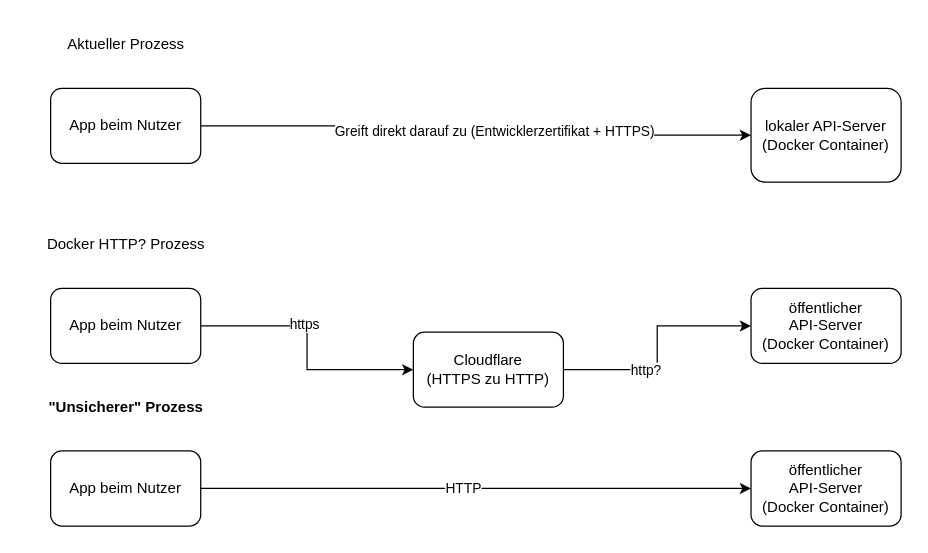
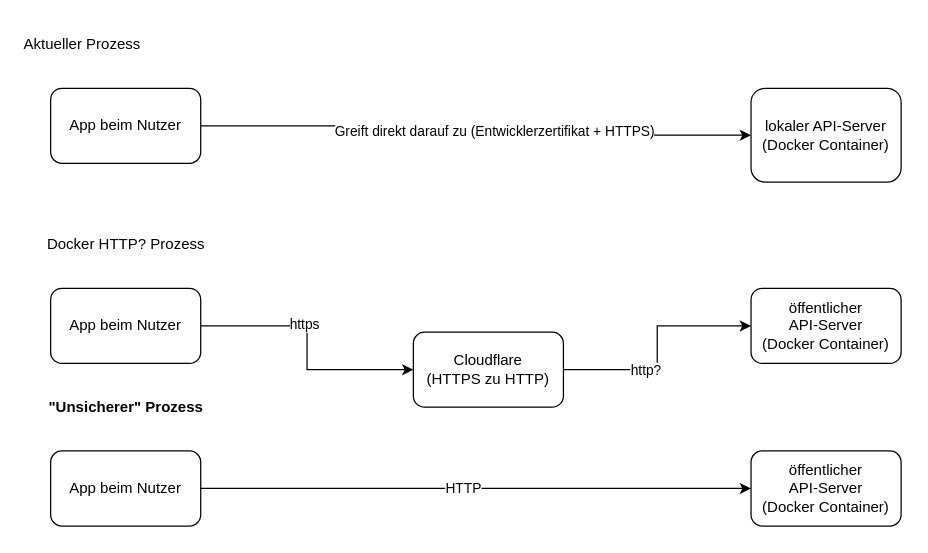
  <mxCell id="0" />
  <mxCell id="1" parent="0" />
  <mxCell id="2" style="edgeStyle=orthogonalEdgeStyle;rounded=0;orthogonalLoop=1;jettySize=auto;html=1;exitX=1;exitY=0.5;exitDx=0;exitDy=0;entryX=0;entryY=0.5;entryDx=0;entryDy=0;" parent="1" source="4" target="5" edge="1"><mxGeometry relative="1" as="geometry" /></mxCell>
  <mxCell id="3" value="Greift direkt darauf zu (Entwicklerzertifikat + HTTPS)" style="edgeLabel;html=1;align=center;verticalAlign=middle;resizable=0;points=[];" parent="2" vertex="1" connectable="0"><mxGeometry x="0.082" y="3" relative="1" as="geometry"><mxPoint as="offset" /></mxGeometry></mxCell>
  <mxCell id="4" value="App beim Nutzer" style="rounded=1;whiteSpace=wrap;html=1;" parent="1" vertex="1"><mxGeometry x="40" y="70" width="120" height="60" as="geometry" /></mxCell>
  <mxCell id="5" value="lokaler API-Server&lt;br&gt;(Docker Container)" style="rounded=1;whiteSpace=wrap;html=1;" parent="1" vertex="1"><mxGeometry x="600" y="70" width="120" height="75" as="geometry" /></mxCell>
- <mxCell id="6" value="Aktueller Prozess" style="text;html=1;align=center;verticalAlign=middle;resizable=0;points=[];autosize=1;strokeColor=none;fillColor=none;" parent="1" vertex="1"><mxGeometry x="40" y="20" width="120" height="30" as="geometry" /></mxCell>
+ <mxCell id="6" value="Aktueller Prozess" style="text;html=1;align=center;verticalAlign=middle;resizable=0;points=[];autosize=1;strokeColor=none;fillColor=none;" parent="1" vertex="1"><mxGeometry x="5" y="20" width="120" height="30" as="geometry" /></mxCell>
  <mxCell id="7" style="edgeStyle=orthogonalEdgeStyle;rounded=0;orthogonalLoop=1;jettySize=auto;html=1;exitX=1;exitY=0.5;exitDx=0;exitDy=0;entryX=0;entryY=0.5;entryDx=0;entryDy=0;" parent="1" source="9" target="14" edge="1"><mxGeometry relative="1" as="geometry" /></mxCell>
  <mxCell id="8" value="https" style="edgeLabel;html=1;align=center;verticalAlign=middle;resizable=0;points=[];" parent="7" vertex="1" connectable="0"><mxGeometry x="-0.2" y="2" relative="1" as="geometry"><mxPoint as="offset" /></mxGeometry></mxCell>
  <mxCell id="9" value="App beim Nutzer" style="rounded=1;whiteSpace=wrap;html=1;" parent="1" vertex="1"><mxGeometry x="40" y="230" width="120" height="60" as="geometry" /></mxCell>
  <mxCell id="10" value="öffentlicher &lt;br&gt;API-Server&lt;br&gt;(Docker Container)" style="rounded=1;whiteSpace=wrap;html=1;" parent="1" vertex="1"><mxGeometry x="600" y="230" width="120" height="60" as="geometry" /></mxCell>
  <mxCell id="11" value="Docker HTTP? Prozess" style="text;html=1;align=center;verticalAlign=middle;resizable=0;points=[];autosize=1;strokeColor=none;fillColor=none;" parent="1" vertex="1"><mxGeometry x="20" y="180" width="160" height="30" as="geometry" /></mxCell>
  <mxCell id="12" style="edgeStyle=orthogonalEdgeStyle;rounded=0;orthogonalLoop=1;jettySize=auto;html=1;exitX=1;exitY=0.5;exitDx=0;exitDy=0;entryX=0;entryY=0.5;entryDx=0;entryDy=0;" parent="1" source="14" target="10" edge="1"><mxGeometry relative="1" as="geometry" /></mxCell>
  <mxCell id="13" value="http?" style="edgeLabel;html=1;align=center;verticalAlign=middle;resizable=0;points=[];" parent="12" vertex="1" connectable="0"><mxGeometry x="-0.293" relative="1" as="geometry"><mxPoint as="offset" /></mxGeometry></mxCell>
  <mxCell id="14" value="Cloudflare&lt;br&gt;(HTTPS zu HTTP)" style="rounded=1;whiteSpace=wrap;html=1;" parent="1" vertex="1"><mxGeometry x="330" y="265" width="120" height="60" as="geometry" /></mxCell>
  <mxCell id="15" style="edgeStyle=orthogonalEdgeStyle;rounded=0;orthogonalLoop=1;jettySize=auto;html=1;exitX=1;exitY=0.5;exitDx=0;exitDy=0;entryX=0;entryY=0.5;entryDx=0;entryDy=0;" parent="1" source="17" target="18" edge="1"><mxGeometry relative="1" as="geometry" /></mxCell>
  <mxCell id="16" value="HTTP" style="edgeLabel;html=1;align=center;verticalAlign=middle;resizable=0;points=[];" parent="15" vertex="1" connectable="0"><mxGeometry x="-0.05" y="1" relative="1" as="geometry"><mxPoint as="offset" /></mxGeometry></mxCell>
  <mxCell id="17" value="App beim Nutzer" style="rounded=1;whiteSpace=wrap;html=1;" parent="1" vertex="1"><mxGeometry x="40" y="360" width="120" height="60" as="geometry" /></mxCell>
  <mxCell id="18" value="öffentlicher &lt;br&gt;API-Server&lt;br&gt;(Docker Container)" style="rounded=1;whiteSpace=wrap;html=1;" parent="1" vertex="1"><mxGeometry x="600" y="360" width="120" height="60" as="geometry" /></mxCell>
  <mxCell id="19" value="&quot;Unsicherer&quot; Prozess" style="text;html=1;align=center;verticalAlign=middle;resizable=0;points=[];autosize=1;strokeColor=none;fillColor=none;fontStyle=1" parent="1" vertex="1"><mxGeometry x="25" y="310" width="150" height="30" as="geometry" /></mxCell>
